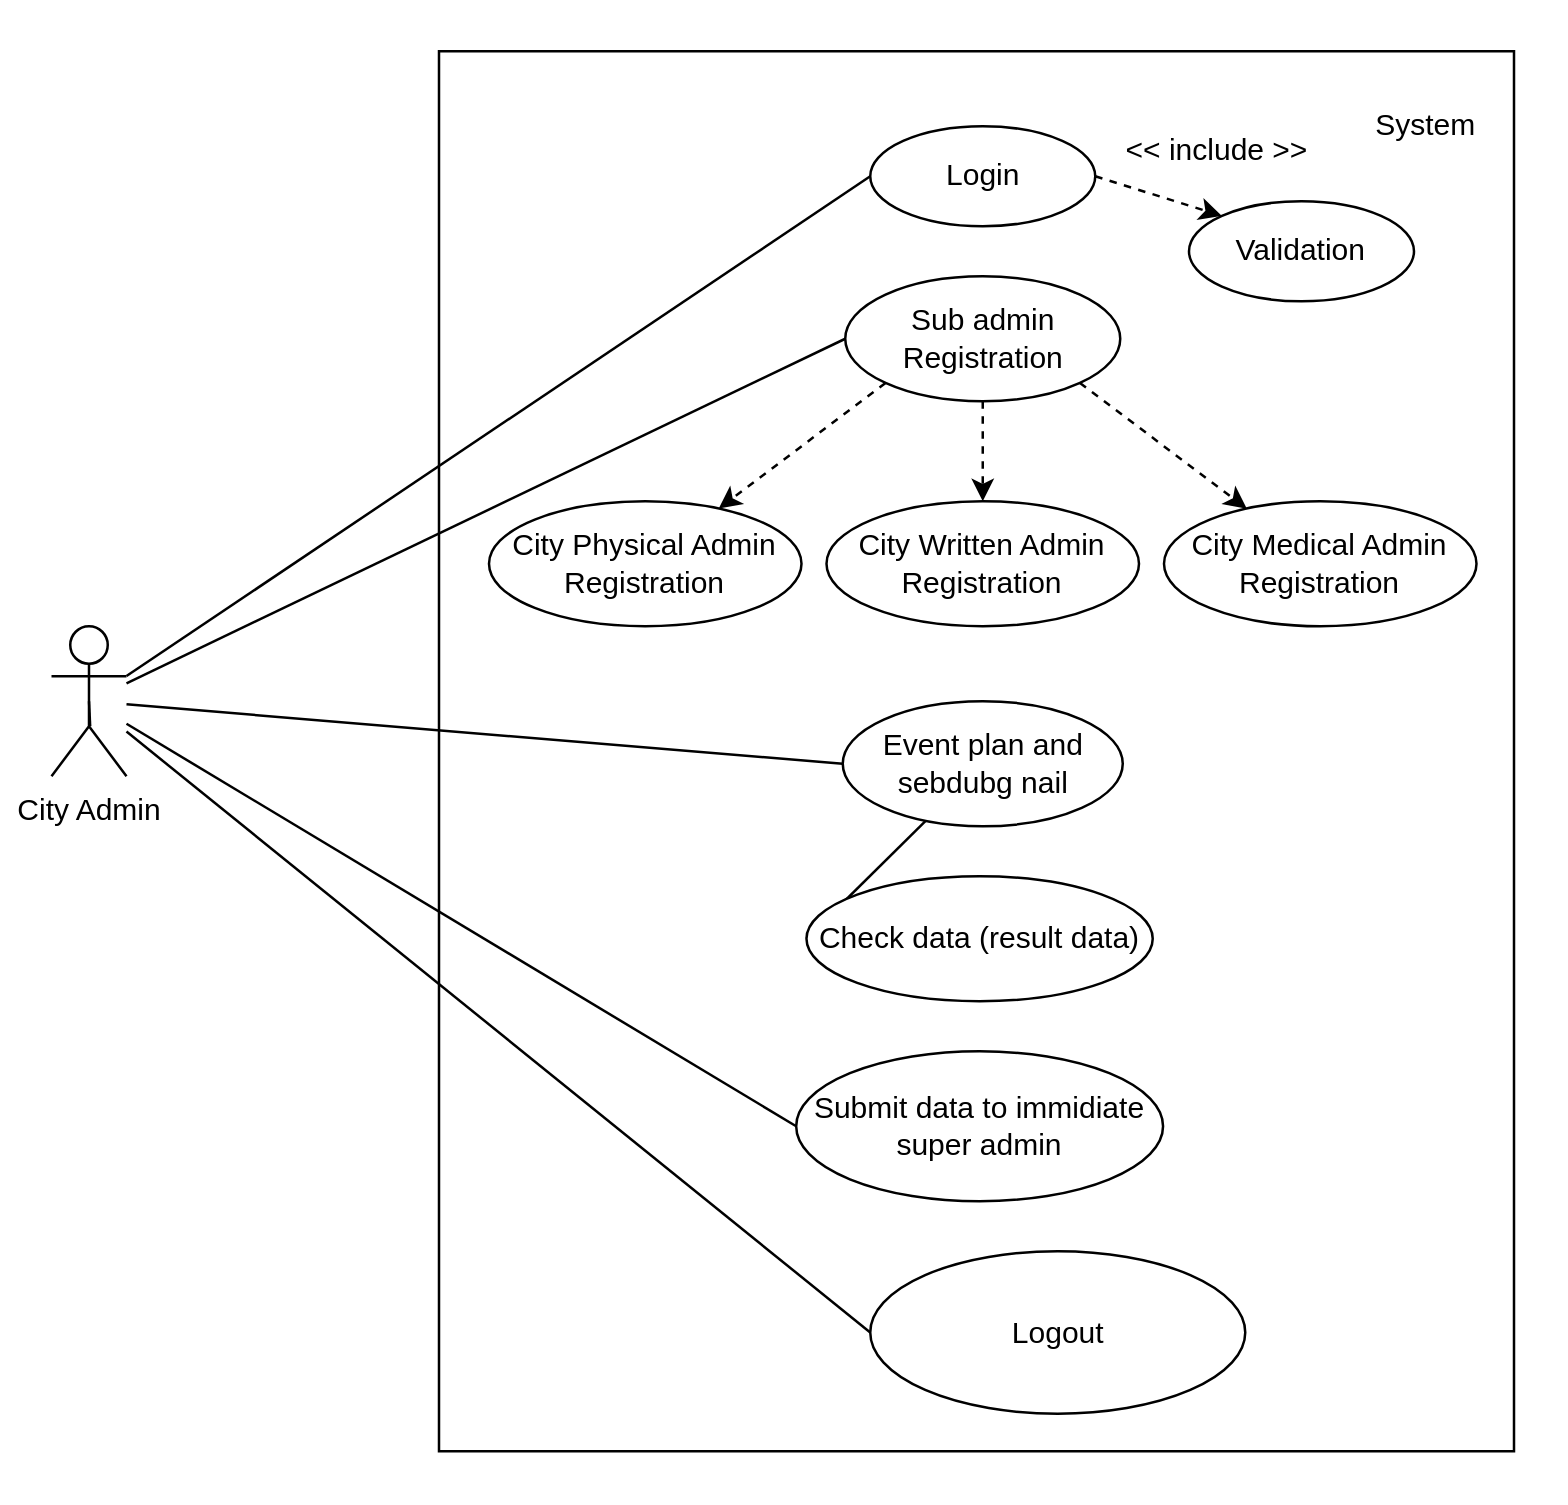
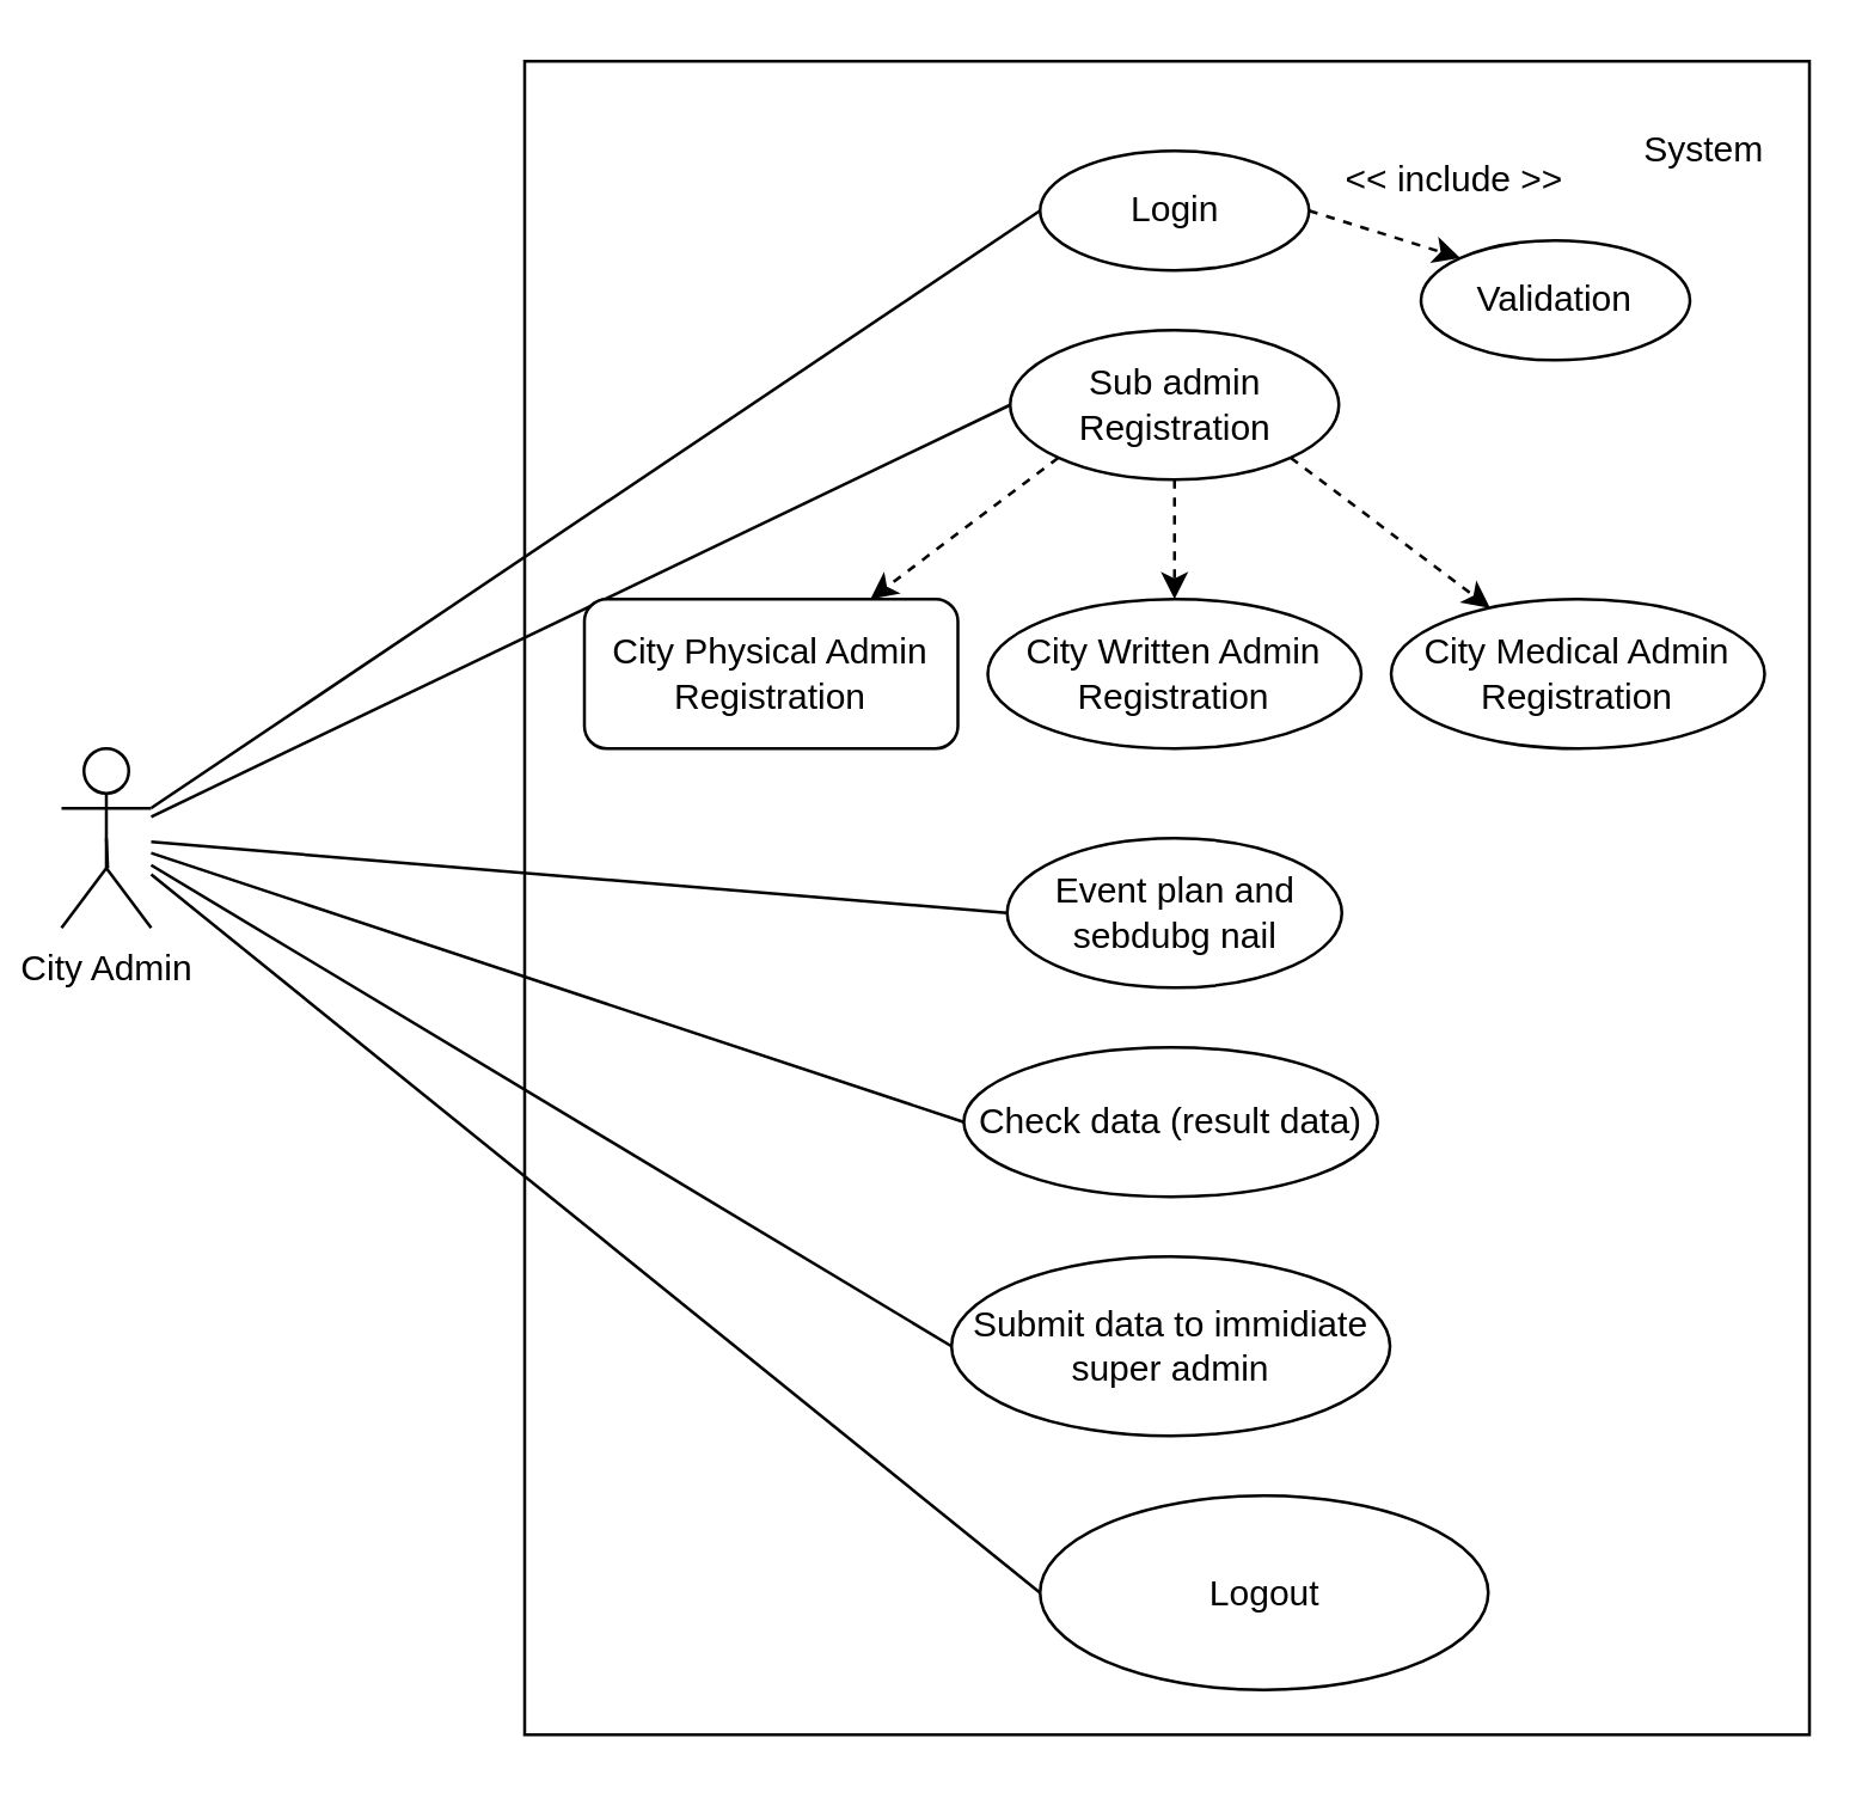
  <mxCell id="0" />
  <mxCell id="1" parent="0" />
  <mxCell id="2" value="" style="rounded=0;whiteSpace=wrap;html=1;" parent="1" vertex="1"><mxGeometry x="175" y="20" width="430" height="560" as="geometry" /></mxCell>
  <mxCell id="3" style="rounded=0;orthogonalLoop=1;jettySize=auto;html=1;entryX=0;entryY=0.5;entryDx=0;entryDy=0;endArrow=none;endFill=0;" parent="1" source="4" target="6" edge="1"><mxGeometry relative="1" as="geometry" /></mxCell>
  <mxCell id="4" value="City Admin" style="shape=umlActor;verticalLabelPosition=bottom;verticalAlign=top;html=1;outlineConnect=0;" parent="1" vertex="1"><mxGeometry x="20" y="250" width="30" height="60" as="geometry" /></mxCell>
  <mxCell id="5" style="rounded=0;orthogonalLoop=1;jettySize=auto;html=1;exitX=1;exitY=0.5;exitDx=0;exitDy=0;entryX=0;entryY=0;entryDx=0;entryDy=0;dashed=1;startArrow=none;startFill=0;endArrow=classic;endFill=1;" edge="1" parent="1" source="6" target="25"><mxGeometry relative="1" as="geometry" /></mxCell>
  <mxCell id="6" value="Login" style="ellipse;whiteSpace=wrap;html=1;" parent="1" vertex="1"><mxGeometry x="347.5" y="50" width="90" height="40" as="geometry" /></mxCell>
  <mxCell id="7" style="rounded=0;orthogonalLoop=1;jettySize=auto;html=1;exitX=0;exitY=1;exitDx=0;exitDy=0;endArrow=classic;endFill=1;dashed=1;startArrow=none;startFill=0;" parent="1" source="11" target="17" edge="1"><mxGeometry relative="1" as="geometry" /></mxCell>
  <mxCell id="8" style="edgeStyle=none;rounded=0;orthogonalLoop=1;jettySize=auto;html=1;exitX=0.5;exitY=1;exitDx=0;exitDy=0;entryX=0.5;entryY=0;entryDx=0;entryDy=0;endArrow=classic;endFill=1;dashed=1;" parent="1" source="11" target="18" edge="1"><mxGeometry relative="1" as="geometry" /></mxCell>
  <mxCell id="9" style="edgeStyle=none;rounded=0;orthogonalLoop=1;jettySize=auto;html=1;exitX=1;exitY=1;exitDx=0;exitDy=0;endArrow=classic;endFill=1;dashed=1;" parent="1" source="11" target="22" edge="1"><mxGeometry relative="1" as="geometry" /></mxCell>
  <mxCell id="10" style="edgeStyle=none;rounded=0;orthogonalLoop=1;jettySize=auto;html=1;exitX=0;exitY=0.5;exitDx=0;exitDy=0;endArrow=none;endFill=0;" parent="1" source="11" target="4" edge="1"><mxGeometry relative="1" as="geometry" /></mxCell>
  <mxCell id="11" value="Sub admin&lt;br&gt;Registration" style="ellipse;whiteSpace=wrap;html=1;" parent="1" vertex="1"><mxGeometry x="337.5" y="110" width="110" height="50" as="geometry" /></mxCell>
  <mxCell id="12" style="edgeStyle=none;rounded=0;orthogonalLoop=1;jettySize=auto;html=1;exitX=0;exitY=0.5;exitDx=0;exitDy=0;endArrow=none;endFill=0;" parent="1" source="13" target="4" edge="1"><mxGeometry relative="1" as="geometry" /></mxCell>
  <mxCell id="13" value="Event plan and sebdubg nail" style="ellipse;whiteSpace=wrap;html=1;" parent="1" vertex="1"><mxGeometry x="336.5" y="280" width="112" height="50" as="geometry" /></mxCell>
  <mxCell id="14" style="edgeStyle=none;rounded=0;orthogonalLoop=1;jettySize=auto;html=1;exitX=0;exitY=0.5;exitDx=0;exitDy=0;endArrow=none;endFill=0;" parent="1" source="15" target="4" edge="1"><mxGeometry relative="1" as="geometry" /></mxCell>
  <mxCell id="15" value="Submit data to immidiate super admin" style="ellipse;whiteSpace=wrap;html=1;" parent="1" vertex="1"><mxGeometry x="317.87" y="420" width="146.75" height="60" as="geometry" /></mxCell>
  <mxCell id="16" style="edgeStyle=none;rounded=0;orthogonalLoop=1;jettySize=auto;html=1;exitX=0.5;exitY=0.5;exitDx=0;exitDy=0;exitPerimeter=0;entryX=0.516;entryY=0.667;entryDx=0;entryDy=0;entryPerimeter=0;startArrow=none;startFill=0;endArrow=none;endFill=0;" parent="1" source="4" target="4" edge="1"><mxGeometry relative="1" as="geometry" /></mxCell>
- <mxCell id="17" value="City Physical Admin&lt;br&gt;Registration" style="ellipse;whiteSpace=wrap;html=1;" parent="1" vertex="1"><mxGeometry x="195" y="200" width="125" height="50" as="geometry" /></mxCell>
+ <mxCell id="17" value="City Physical Admin&lt;br&gt;Registration" style="whiteSpace=wrap;html=1;rounded=1;" parent="1" vertex="1"><mxGeometry x="195" y="200" width="125" height="50" as="geometry" /></mxCell>
  <mxCell id="18" value="City Written Admin&lt;br&gt;Registration" style="ellipse;whiteSpace=wrap;html=1;" parent="1" vertex="1"><mxGeometry x="330" y="200" width="125" height="50" as="geometry" /></mxCell>
  <mxCell id="19" style="edgeStyle=none;rounded=0;orthogonalLoop=1;jettySize=auto;html=1;exitX=0;exitY=0.5;exitDx=0;exitDy=0;endArrow=none;endFill=0;" parent="1" source="20" target="4" edge="1"><mxGeometry relative="1" as="geometry"><mxPoint x="-65" y="370" as="targetPoint" /></mxGeometry></mxCell>
  <mxCell id="20" value="Logout" style="ellipse;whiteSpace=wrap;html=1;" parent="1" vertex="1"><mxGeometry x="347.5" y="500" width="150" height="65" as="geometry" /></mxCell>
  <mxCell id="21" value="System" style="text;html=1;strokeColor=none;fillColor=none;align=center;verticalAlign=middle;whiteSpace=wrap;rounded=0;" parent="1" vertex="1"><mxGeometry x="550" y="40" width="40" height="20" as="geometry" /></mxCell>
  <mxCell id="22" value="City Medical Admin Registration" style="ellipse;whiteSpace=wrap;html=1;" parent="1" vertex="1"><mxGeometry x="465" y="200" width="125" height="50" as="geometry" /></mxCell>
- <mxCell id="23" style="edgeStyle=none;rounded=0;orthogonalLoop=1;jettySize=auto;html=1;exitX=0;exitY=0.5;exitDx=0;exitDy=0;endArrow=none;endFill=0;" parent="1" source="24" target="13" edge="1"><mxGeometry relative="1" as="geometry" /></mxCell>
+ <mxCell id="23" style="edgeStyle=none;rounded=0;orthogonalLoop=1;jettySize=auto;html=1;exitX=0;exitY=0.5;exitDx=0;exitDy=0;endArrow=none;endFill=0;" parent="1" source="24" target="4" edge="1"><mxGeometry relative="1" as="geometry" /></mxCell>
  <mxCell id="24" value="Check data (result data)" style="ellipse;whiteSpace=wrap;html=1;" parent="1" vertex="1"><mxGeometry x="321.99" y="350" width="138.5" height="50" as="geometry" /></mxCell>
  <mxCell id="25" value="Validation" style="ellipse;whiteSpace=wrap;html=1;" vertex="1" parent="1"><mxGeometry x="475" y="80" width="90" height="40" as="geometry" /></mxCell>
  <mxCell id="26" value="&amp;lt;&amp;lt; include &amp;gt;&amp;gt;" style="text;html=1;strokeColor=none;fillColor=none;align=center;verticalAlign=middle;whiteSpace=wrap;rounded=0;" vertex="1" parent="1"><mxGeometry x="448.5" y="50" width="74.51" height="20" as="geometry" /></mxCell>
